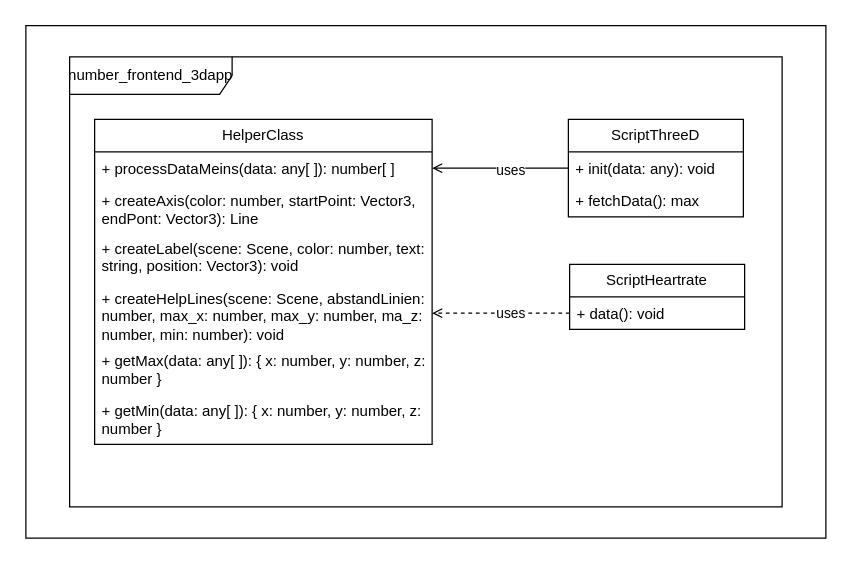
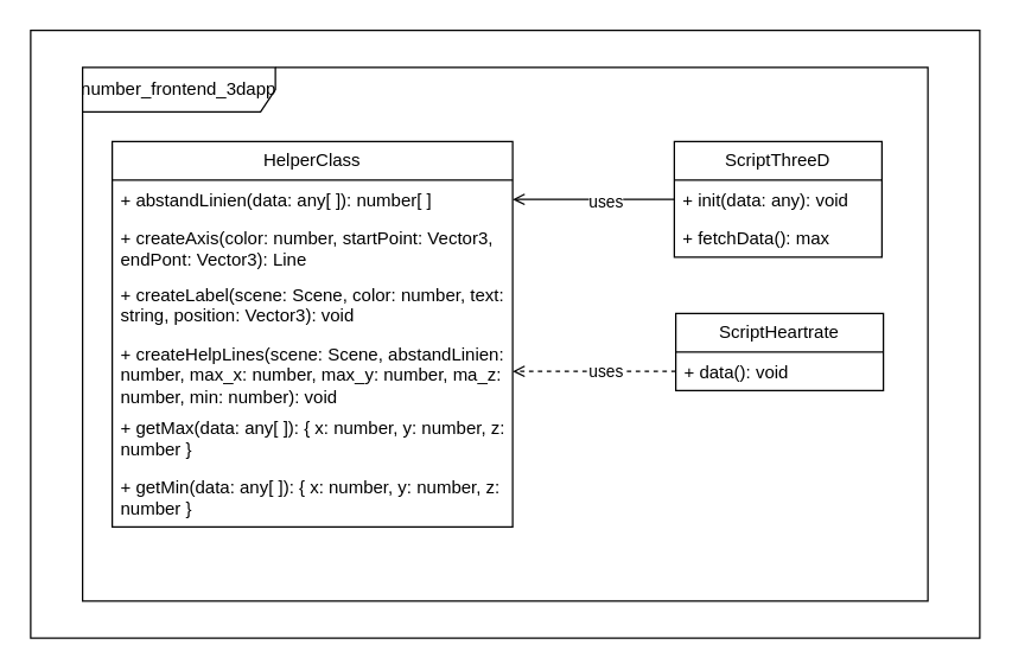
  <mxCell id="0" />
  <mxCell id="1" parent="0" />
  <mxCell id="2" value="" style="html=1;whiteSpace=wrap;" vertex="1" parent="1"><mxGeometry x="20" y="20" width="640" height="410" as="geometry" /></mxCell>
  <mxCell id="3" value="number_frontend_3dapp" style="shape=umlFrame;whiteSpace=wrap;html=1;pointerEvents=0;width=130;height=30;" vertex="1" parent="1"><mxGeometry x="55" y="45" width="570" height="360" as="geometry" /></mxCell>
  <mxCell id="4" value="HelperClass" style="swimlane;fontStyle=0;childLayout=stackLayout;horizontal=1;startSize=26;fillColor=none;horizontalStack=0;resizeParent=1;resizeParentMax=0;resizeLast=0;collapsible=1;marginBottom=0;whiteSpace=wrap;html=1;" vertex="1" parent="1"><mxGeometry x="75" y="95" width="270" height="260" as="geometry" /></mxCell>
- <mxCell id="5" value="+ processDataMeins(data: any[ ]): number[ ]" style="text;strokeColor=none;fillColor=none;align=left;verticalAlign=top;spacingLeft=4;spacingRight=4;overflow=hidden;rotatable=0;points=[[0,0.5],[1,0.5]];portConstraint=eastwest;whiteSpace=wrap;html=1;" vertex="1" parent="4"><mxGeometry y="26" width="270" height="26" as="geometry" /></mxCell>
+ <mxCell id="5" value="+ abstandLinien(data: any[ ]): number[ ]" style="text;strokeColor=none;fillColor=none;align=left;verticalAlign=top;spacingLeft=4;spacingRight=4;overflow=hidden;rotatable=0;points=[[0,0.5],[1,0.5]];portConstraint=eastwest;whiteSpace=wrap;html=1;" vertex="1" parent="4"><mxGeometry y="26" width="270" height="26" as="geometry" /></mxCell>
  <mxCell id="6" value="+ createAxis(color: number, startPoint: Vector3, endPont: Vector3): Line&amp;nbsp; &amp;nbsp; &amp;nbsp;" style="text;strokeColor=none;fillColor=none;align=left;verticalAlign=top;spacingLeft=4;spacingRight=4;overflow=hidden;rotatable=0;points=[[0,0.5],[1,0.5]];portConstraint=eastwest;whiteSpace=wrap;html=1;" vertex="1" parent="4"><mxGeometry y="52" width="270" height="38" as="geometry" /></mxCell>
  <mxCell id="7" value="+ createLabel(scene: Scene, color: number, text: string, position: Vector3): void" style="text;strokeColor=none;fillColor=none;align=left;verticalAlign=top;spacingLeft=4;spacingRight=4;overflow=hidden;rotatable=0;points=[[0,0.5],[1,0.5]];portConstraint=eastwest;whiteSpace=wrap;html=1;" vertex="1" parent="4"><mxGeometry y="90" width="270" height="40" as="geometry" /></mxCell>
  <mxCell id="8" value="+ createHelpLines(scene: Scene, abstandLinien: number, max_x: number, max_y: number, ma_z: number, min: number): void" style="text;strokeColor=none;fillColor=none;align=left;verticalAlign=top;spacingLeft=4;spacingRight=4;overflow=hidden;rotatable=0;points=[[0,0.5],[1,0.5]];portConstraint=eastwest;whiteSpace=wrap;html=1;" vertex="1" parent="4"><mxGeometry y="130" width="270" height="50" as="geometry" /></mxCell>
  <mxCell id="9" value="+ getMax(data: any[ ]): { x: number, y: number, z: number }" style="text;strokeColor=none;fillColor=none;align=left;verticalAlign=top;spacingLeft=4;spacingRight=4;overflow=hidden;rotatable=0;points=[[0,0.5],[1,0.5]];portConstraint=eastwest;whiteSpace=wrap;html=1;" vertex="1" parent="4"><mxGeometry y="180" width="270" height="40" as="geometry" /></mxCell>
  <mxCell id="10" value="+ getMin(data: any[ ]): { x: number, y: number, z: number }" style="text;strokeColor=none;fillColor=none;align=left;verticalAlign=top;spacingLeft=4;spacingRight=4;overflow=hidden;rotatable=0;points=[[0,0.5],[1,0.5]];portConstraint=eastwest;whiteSpace=wrap;html=1;" vertex="1" parent="4"><mxGeometry y="220" width="270" height="40" as="geometry" /></mxCell>
  <mxCell id="11" value="ScriptThreeD" style="swimlane;fontStyle=0;childLayout=stackLayout;horizontal=1;startSize=26;fillColor=none;horizontalStack=0;resizeParent=1;resizeParentMax=0;resizeLast=0;collapsible=1;marginBottom=0;whiteSpace=wrap;html=1;" vertex="1" parent="1"><mxGeometry x="454" y="95" width="140" height="78" as="geometry" /></mxCell>
  <mxCell id="12" value="+ init(data: any): void" style="text;strokeColor=none;fillColor=none;align=left;verticalAlign=top;spacingLeft=4;spacingRight=4;overflow=hidden;rotatable=0;points=[[0,0.5],[1,0.5]];portConstraint=eastwest;whiteSpace=wrap;html=1;" vertex="1" parent="11"><mxGeometry y="26" width="140" height="26" as="geometry" /></mxCell>
  <mxCell id="13" value="+ fetchData(): max" style="text;strokeColor=none;fillColor=none;align=left;verticalAlign=top;spacingLeft=4;spacingRight=4;overflow=hidden;rotatable=0;points=[[0,0.5],[1,0.5]];portConstraint=eastwest;whiteSpace=wrap;html=1;" vertex="1" parent="11"><mxGeometry y="52" width="140" height="26" as="geometry" /></mxCell>
  <mxCell id="14" value="ScriptHeartrate" style="swimlane;fontStyle=0;childLayout=stackLayout;horizontal=1;startSize=26;fillColor=none;horizontalStack=0;resizeParent=1;resizeParentMax=0;resizeLast=0;collapsible=1;marginBottom=0;whiteSpace=wrap;html=1;" vertex="1" parent="1"><mxGeometry x="455" y="211" width="140" height="52" as="geometry" /></mxCell>
  <mxCell id="15" value="+ data(): void" style="text;strokeColor=none;fillColor=none;align=left;verticalAlign=top;spacingLeft=4;spacingRight=4;overflow=hidden;rotatable=0;points=[[0,0.5],[1,0.5]];portConstraint=eastwest;whiteSpace=wrap;html=1;" vertex="1" parent="14"><mxGeometry y="26" width="140" height="26" as="geometry" /></mxCell>
  <mxCell id="16" style="edgeStyle=orthogonalEdgeStyle;rounded=0;orthogonalLoop=1;jettySize=auto;html=1;entryX=1;entryY=0.5;entryDx=0;entryDy=0;strokeColor=default;dashed=0;endArrow=open;endFill=0;" edge="1" parent="1" source="12" target="5"><mxGeometry relative="1" as="geometry" /></mxCell>
  <mxCell id="17" value="uses" style="edgeLabel;html=1;align=center;verticalAlign=middle;resizable=0;points=[];" vertex="1" connectable="0" parent="16"><mxGeometry x="-0.145" y="1" relative="1" as="geometry"><mxPoint as="offset" /></mxGeometry></mxCell>
  <mxCell id="18" style="edgeStyle=orthogonalEdgeStyle;rounded=0;orthogonalLoop=1;jettySize=auto;html=1;entryX=1;entryY=0.5;entryDx=0;entryDy=0;dashed=1;endArrow=open;endFill=0;" edge="1" parent="1" source="15" target="8"><mxGeometry relative="1" as="geometry" /></mxCell>
  <mxCell id="19" value="uses" style="edgeLabel;html=1;align=center;verticalAlign=middle;resizable=0;points=[];" vertex="1" connectable="0" parent="18"><mxGeometry x="-0.122" y="-1" relative="1" as="geometry"><mxPoint as="offset" /></mxGeometry></mxCell>
